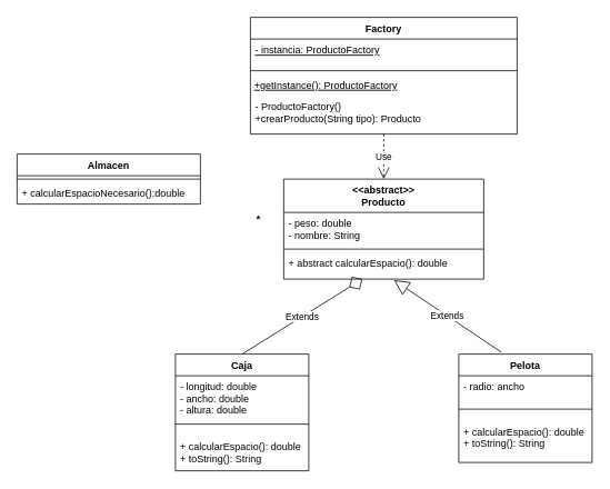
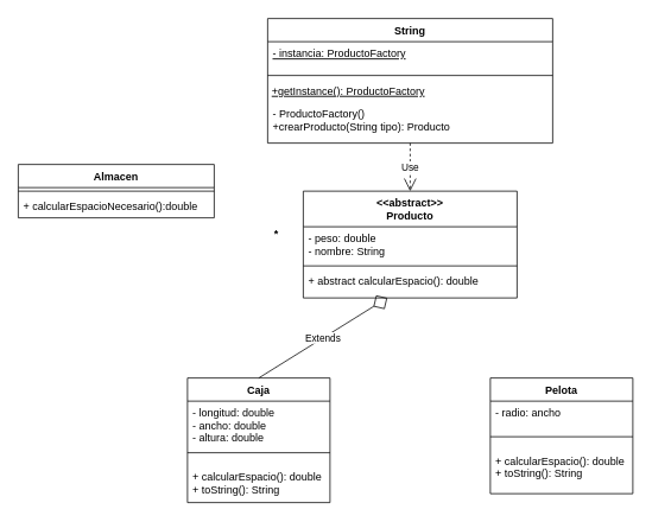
  <mxCell id="0" />
  <mxCell id="1" parent="0" />
  <mxCell id="2" value="&lt;&lt;abstract&gt;&gt;&#10;Producto" style="swimlane;fontStyle=1;align=center;verticalAlign=top;childLayout=stackLayout;horizontal=1;startSize=40;horizontalStack=0;resizeParent=1;resizeParentMax=0;resizeLast=0;collapsible=1;marginBottom=0;" parent="1" vertex="1"><mxGeometry x="340" y="214" width="240" height="120" as="geometry" /></mxCell>
  <mxCell id="3" value="- peso: double&#10;- nombre: String" style="text;strokeColor=none;fillColor=none;align=left;verticalAlign=top;spacingLeft=4;spacingRight=4;overflow=hidden;rotatable=0;points=[[0,0.5],[1,0.5]];portConstraint=eastwest;" parent="2" vertex="1"><mxGeometry y="40" width="240" height="40" as="geometry" /></mxCell>
  <mxCell id="4" value="" style="line;strokeWidth=1;fillColor=none;align=left;verticalAlign=middle;spacingTop=-1;spacingLeft=3;spacingRight=3;rotatable=0;labelPosition=right;points=[];portConstraint=eastwest;strokeColor=inherit;" parent="2" vertex="1"><mxGeometry y="80" width="240" height="8" as="geometry" /></mxCell>
  <mxCell id="5" value="+ abstract calcularEspacio(): double" style="text;strokeColor=none;fillColor=none;align=left;verticalAlign=top;spacingLeft=4;spacingRight=4;overflow=hidden;rotatable=0;points=[[0,0.5],[1,0.5]];portConstraint=eastwest;" parent="2" vertex="1"><mxGeometry y="88" width="240" height="32" as="geometry" /></mxCell>
- <mxCell id="6" value="Factory" style="swimlane;fontStyle=1;align=center;verticalAlign=top;childLayout=stackLayout;horizontal=1;startSize=26;horizontalStack=0;resizeParent=1;resizeParentMax=0;resizeLast=0;collapsible=1;marginBottom=0;" parent="1" vertex="1"><mxGeometry x="300" y="20" width="320" height="140" as="geometry" /></mxCell>
+ <mxCell id="6" value="String" style="swimlane;fontStyle=1;align=center;verticalAlign=top;childLayout=stackLayout;horizontal=1;startSize=26;horizontalStack=0;resizeParent=1;resizeParentMax=0;resizeLast=0;collapsible=1;marginBottom=0;" parent="1" vertex="1"><mxGeometry x="300" y="20" width="320" height="140" as="geometry" /></mxCell>
  <mxCell id="7" value="- instancia: ProductoFactory" style="text;strokeColor=none;fillColor=none;align=left;verticalAlign=top;spacingLeft=4;spacingRight=4;overflow=hidden;rotatable=0;points=[[0,0.5],[1,0.5]];portConstraint=eastwest;fontStyle=4" parent="6" vertex="1"><mxGeometry y="26" width="320" height="34" as="geometry" /></mxCell>
  <mxCell id="8" value="" style="line;strokeWidth=1;fillColor=none;align=left;verticalAlign=middle;spacingTop=-1;spacingLeft=3;spacingRight=3;rotatable=0;labelPosition=right;points=[];portConstraint=eastwest;strokeColor=inherit;" parent="6" vertex="1"><mxGeometry y="60" width="320" height="8" as="geometry" /></mxCell>
  <mxCell id="9" value="+getInstance(): ProductoFactory" style="text;align=left;fontStyle=4;verticalAlign=middle;spacingLeft=3;spacingRight=3;strokeColor=none;rotatable=0;points=[[0,0.5],[1,0.5]];portConstraint=eastwest;" parent="6" vertex="1"><mxGeometry y="68" width="320" height="26" as="geometry" /></mxCell>
  <mxCell id="10" value="- ProductoFactory()&#10;+crearProducto(String tipo): Producto" style="text;strokeColor=none;fillColor=none;align=left;verticalAlign=top;spacingLeft=4;spacingRight=4;overflow=hidden;rotatable=0;points=[[0,0.5],[1,0.5]];portConstraint=eastwest;" parent="6" vertex="1"><mxGeometry y="94" width="320" height="46" as="geometry" /></mxCell>
  <mxCell id="11" value="Caja" style="swimlane;fontStyle=1;align=center;verticalAlign=top;childLayout=stackLayout;horizontal=1;startSize=26;horizontalStack=0;resizeParent=1;resizeParentMax=0;resizeLast=0;collapsible=1;marginBottom=0;" parent="1" vertex="1"><mxGeometry x="210" y="424" width="160" height="140" as="geometry" /></mxCell>
  <mxCell id="12" value="- longitud: double&#10;- ancho: double&#10;- altura: double" style="text;strokeColor=none;fillColor=none;align=left;verticalAlign=top;spacingLeft=4;spacingRight=4;overflow=hidden;rotatable=0;points=[[0,0.5],[1,0.5]];portConstraint=eastwest;" parent="11" vertex="1"><mxGeometry y="26" width="160" height="44" as="geometry" /></mxCell>
  <mxCell id="13" value="" style="line;strokeWidth=1;fillColor=none;align=left;verticalAlign=middle;spacingTop=-1;spacingLeft=3;spacingRight=3;rotatable=0;labelPosition=right;points=[];portConstraint=eastwest;strokeColor=inherit;" parent="11" vertex="1"><mxGeometry y="70" width="160" height="28" as="geometry" /></mxCell>
  <mxCell id="14" value="+ calcularEspacio(): double&#10;+ toString(): String" style="text;strokeColor=none;fillColor=none;align=left;verticalAlign=top;spacingLeft=4;spacingRight=4;overflow=hidden;rotatable=0;points=[[0,0.5],[1,0.5]];portConstraint=eastwest;" parent="11" vertex="1"><mxGeometry y="98" width="160" height="42" as="geometry" /></mxCell>
  <mxCell id="15" value="Almacen" style="swimlane;fontStyle=1;align=center;verticalAlign=top;childLayout=stackLayout;horizontal=1;startSize=26;horizontalStack=0;resizeParent=1;resizeParentMax=0;resizeLast=0;collapsible=1;marginBottom=0;" parent="1" vertex="1"><mxGeometry x="20" y="184" width="220" height="60" as="geometry" /></mxCell>
  <mxCell id="16" value="" style="line;strokeWidth=1;fillColor=none;align=left;verticalAlign=middle;spacingTop=-1;spacingLeft=3;spacingRight=3;rotatable=0;labelPosition=right;points=[];portConstraint=eastwest;strokeColor=inherit;" parent="15" vertex="1"><mxGeometry y="26" width="220" height="8" as="geometry" /></mxCell>
  <mxCell id="17" value="+ calcularEspacioNecesario():double" style="text;strokeColor=none;fillColor=none;align=left;verticalAlign=top;spacingLeft=4;spacingRight=4;overflow=hidden;rotatable=0;points=[[0,0.5],[1,0.5]];portConstraint=eastwest;" parent="15" vertex="1"><mxGeometry y="34" width="220" height="26" as="geometry" /></mxCell>
  <mxCell id="18" value="Use" style="endArrow=open;endSize=12;dashed=1;html=1;rounded=0;entryX=0.5;entryY=0;entryDx=0;entryDy=0;" parent="1" source="10" target="2" edge="1"><mxGeometry width="160" relative="1" as="geometry"><mxPoint x="430" y="254" as="sourcePoint" /><mxPoint x="590" y="254" as="targetPoint" /></mxGeometry></mxCell>
  <mxCell id="19" value="*" style="text;align=center;fontStyle=1;verticalAlign=middle;spacingLeft=3;spacingRight=3;strokeColor=none;rotatable=0;points=[[0,0.5],[1,0.5]];portConstraint=eastwest;" parent="1" vertex="1"><mxGeometry x="270" y="248" width="80" height="26" as="geometry" /></mxCell>
  <mxCell id="20" value="Extends" style="endArrow=diamond;endSize=16;endFill=0;html=1;rounded=0;exitX=0.5;exitY=0;exitDx=0;exitDy=0;" parent="1" source="11" target="5" edge="1"><mxGeometry width="160" relative="1" as="geometry"><mxPoint x="430" y="254" as="sourcePoint" /><mxPoint x="320" y="264" as="targetPoint" /></mxGeometry></mxCell>
- <mxCell id="21" value="Extends" style="endArrow=block;endSize=16;endFill=0;html=1;rounded=0;exitX=0.319;exitY=-0.018;exitDx=0;exitDy=0;entryX=0.551;entryY=1.037;entryDx=0;entryDy=0;entryPerimeter=0;exitPerimeter=0;" parent="1" source="22" target="5" edge="1"><mxGeometry width="160" relative="1" as="geometry"><mxPoint x="527.52" y="382.62" as="sourcePoint" /><mxPoint x="327.52" y="281.68" as="targetPoint" /></mxGeometry></mxCell>
  <mxCell id="22" value="Pelota" style="swimlane;fontStyle=1;align=center;verticalAlign=top;childLayout=stackLayout;horizontal=1;startSize=26;horizontalStack=0;resizeParent=1;resizeParentMax=0;resizeLast=0;collapsible=1;marginBottom=0;" parent="1" vertex="1"><mxGeometry x="550" y="424" width="160" height="130" as="geometry" /></mxCell>
  <mxCell id="23" value="- radio: ancho" style="text;strokeColor=none;fillColor=none;align=left;verticalAlign=top;spacingLeft=4;spacingRight=4;overflow=hidden;rotatable=0;points=[[0,0.5],[1,0.5]];portConstraint=eastwest;" parent="22" vertex="1"><mxGeometry y="26" width="160" height="26" as="geometry" /></mxCell>
  <mxCell id="24" value="" style="line;strokeWidth=1;fillColor=none;align=left;verticalAlign=middle;spacingTop=-1;spacingLeft=3;spacingRight=3;rotatable=0;labelPosition=right;points=[];portConstraint=eastwest;strokeColor=inherit;" parent="22" vertex="1"><mxGeometry y="52" width="160" height="28" as="geometry" /></mxCell>
  <mxCell id="25" value="+ calcularEspacio(): double&#10;+ toString(): String" style="text;strokeColor=none;fillColor=none;align=left;verticalAlign=top;spacingLeft=4;spacingRight=4;overflow=hidden;rotatable=0;points=[[0,0.5],[1,0.5]];portConstraint=eastwest;" parent="22" vertex="1"><mxGeometry y="80" width="160" height="50" as="geometry" /></mxCell>
